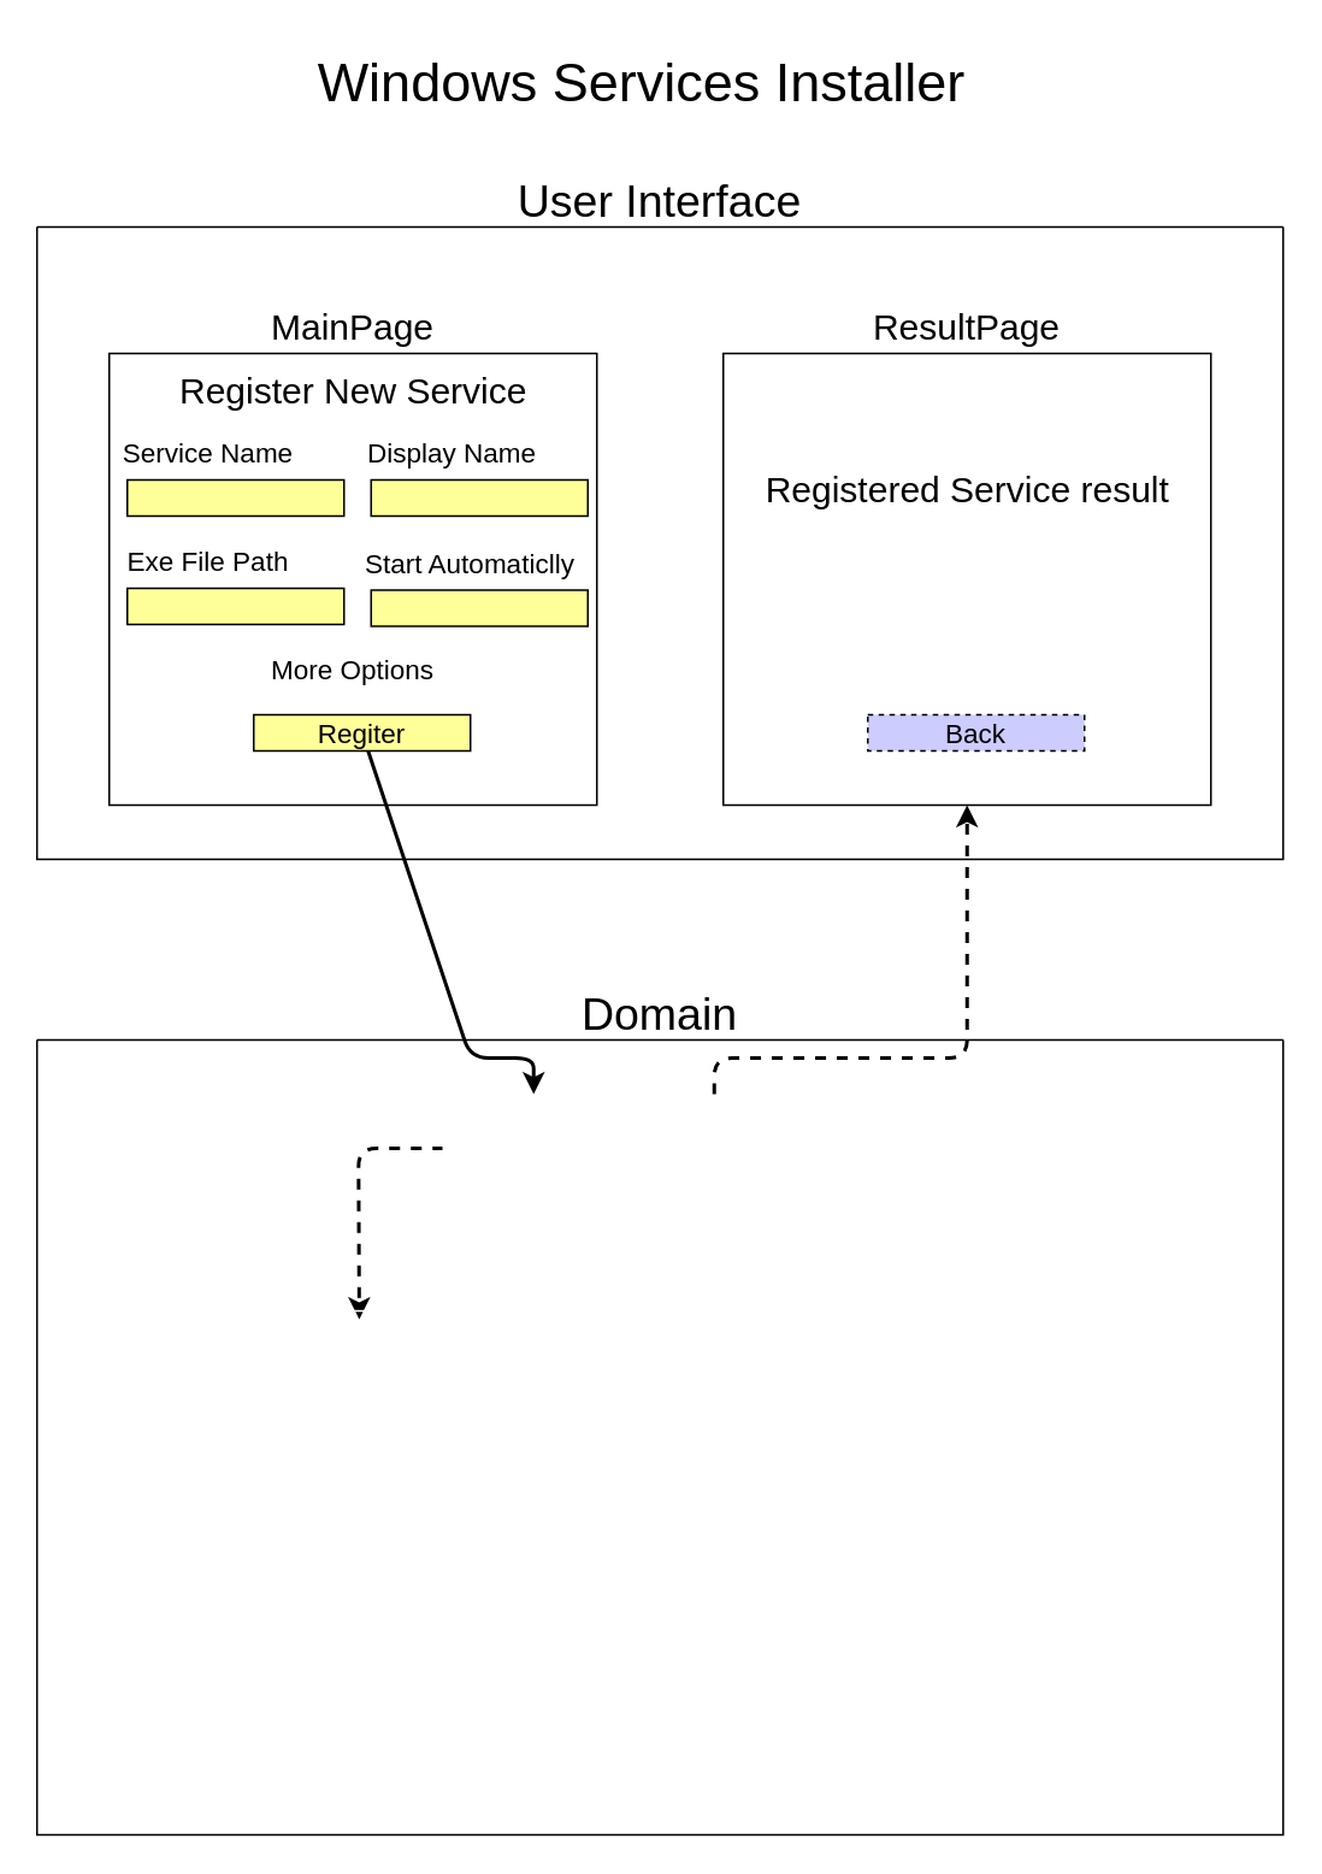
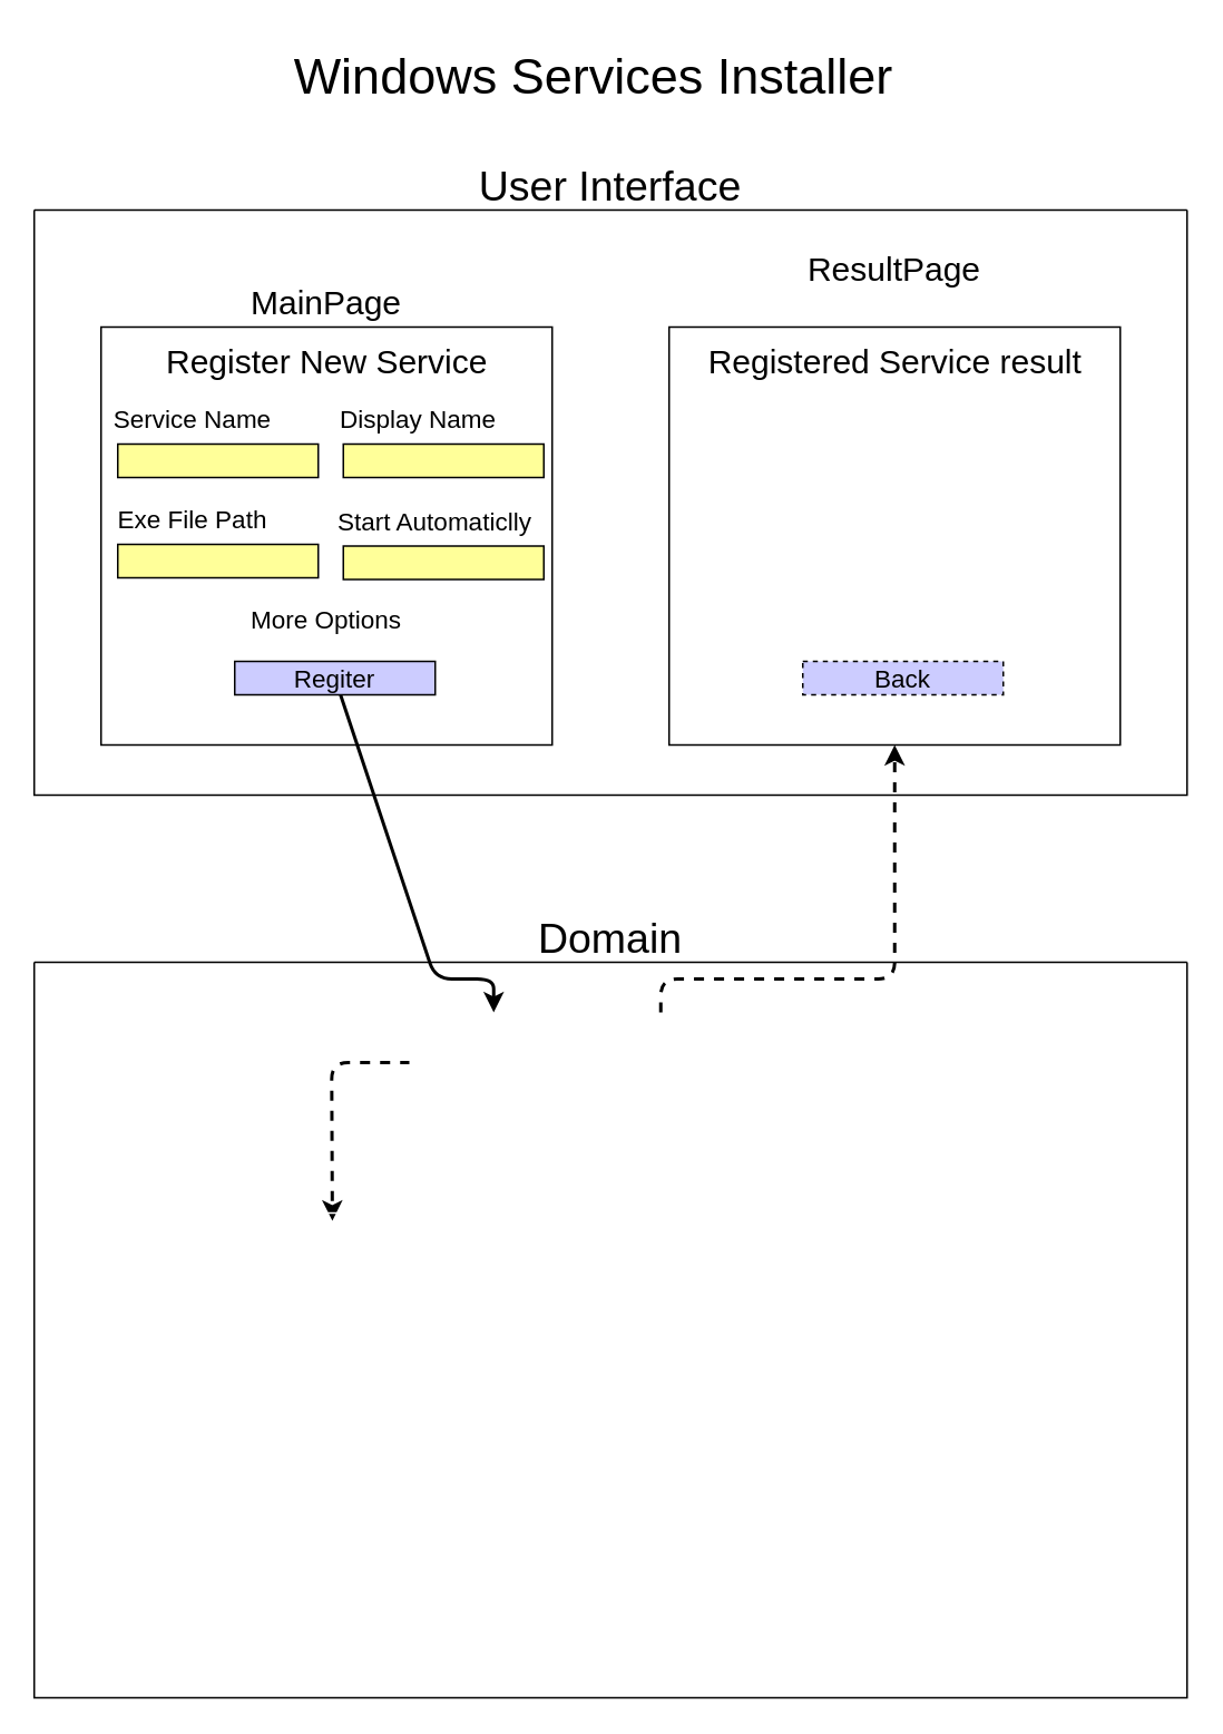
  <mxCell id="0" />
  <mxCell id="1" parent="0" />
  <mxCell id="2" value="Windows Services Installer" style="text;html=1;strokeColor=none;fillColor=none;align=center;verticalAlign=middle;whiteSpace=wrap;rounded=0;fontSize=30;" parent="1" vertex="1"><mxGeometry x="155" y="20" width="400" height="50" as="geometry" /></mxCell>
  <mxCell id="3" value="" style="swimlane;startSize=0;fontSize=20;" parent="1" vertex="1"><mxGeometry x="20" y="125" width="690" height="350" as="geometry" /></mxCell>
  <mxCell id="4" value="" style="rounded=0;whiteSpace=wrap;html=1;fontSize=20;" parent="3" vertex="1"><mxGeometry x="40" y="70" width="270" height="250" as="geometry" /></mxCell>
  <mxCell id="5" value="MainPage" style="text;html=1;strokeColor=none;fillColor=none;align=center;verticalAlign=middle;whiteSpace=wrap;rounded=0;fontSize=20;" parent="3" vertex="1"><mxGeometry x="110" y="40" width="130" height="30" as="geometry" /></mxCell>
  <mxCell id="6" value="Register New Service" style="text;html=1;strokeColor=none;fillColor=none;align=center;verticalAlign=middle;whiteSpace=wrap;rounded=0;fontSize=20;" parent="3" vertex="1"><mxGeometry x="67.5" y="70" width="215" height="40" as="geometry" /></mxCell>
  <mxCell id="7" value="Service Name" style="text;html=1;strokeColor=none;fillColor=none;align=center;verticalAlign=middle;whiteSpace=wrap;rounded=0;fontSize=15;" parent="3" vertex="1"><mxGeometry x="40" y="110" width="110" height="30" as="geometry" /></mxCell>
  <mxCell id="8" value="" style="rounded=0;whiteSpace=wrap;html=1;fontSize=15;labelBackgroundColor=#FFFFFF;fillColor=#FFFF99;" parent="3" vertex="1"><mxGeometry x="50" y="140" width="120" height="20" as="geometry" /></mxCell>
  <mxCell id="9" value="Exe File Path" style="text;html=1;strokeColor=none;fillColor=none;align=center;verticalAlign=middle;whiteSpace=wrap;rounded=0;fontSize=15;" parent="3" vertex="1"><mxGeometry x="40" y="170" width="110" height="30" as="geometry" /></mxCell>
  <mxCell id="10" value="" style="rounded=0;whiteSpace=wrap;html=1;fontSize=15;labelBackgroundColor=#FFFFFF;fillColor=#FFFF99;" parent="3" vertex="1"><mxGeometry x="50" y="200" width="120" height="20" as="geometry" /></mxCell>
  <mxCell id="11" value="Display Name" style="text;html=1;strokeColor=none;fillColor=none;align=center;verticalAlign=middle;whiteSpace=wrap;rounded=0;fontSize=15;" parent="3" vertex="1"><mxGeometry x="175" y="110" width="110" height="30" as="geometry" /></mxCell>
  <mxCell id="12" value="" style="rounded=0;whiteSpace=wrap;html=1;fontSize=15;labelBackgroundColor=#FFFFFF;fillColor=#FFFF99;" parent="3" vertex="1"><mxGeometry x="185" y="140" width="120" height="20" as="geometry" /></mxCell>
  <mxCell id="13" value="Start Automaticlly" style="text;html=1;strokeColor=none;fillColor=none;align=center;verticalAlign=middle;whiteSpace=wrap;rounded=0;fontSize=15;" parent="3" vertex="1"><mxGeometry x="175" y="171" width="130" height="30" as="geometry" /></mxCell>
  <mxCell id="14" value="" style="rounded=0;whiteSpace=wrap;html=1;fontSize=15;labelBackgroundColor=#FFFFFF;fillColor=#FFFF99;" parent="3" vertex="1"><mxGeometry x="185" y="201" width="120" height="20" as="geometry" /></mxCell>
  <mxCell id="15" value="More Options" style="text;html=1;strokeColor=none;fillColor=none;align=center;verticalAlign=middle;whiteSpace=wrap;rounded=0;fontSize=15;" parent="3" vertex="1"><mxGeometry x="120" y="230" width="110" height="30" as="geometry" /></mxCell>
- <mxCell id="16" value="Regiter" style="rounded=0;whiteSpace=wrap;html=1;fontSize=15;labelBackgroundColor=none;fillColor=#ffff99;fontColor=#000000;" parent="3" vertex="1"><mxGeometry x="120" y="270" width="120" height="20" as="geometry" /></mxCell>
+ <mxCell id="16" value="Regiter" style="rounded=0;whiteSpace=wrap;html=1;fontSize=15;labelBackgroundColor=none;fillColor=#CCCCFF;fontColor=#000000;" parent="3" vertex="1"><mxGeometry x="120" y="270" width="120" height="20" as="geometry" /></mxCell>
  <mxCell id="17" value="" style="rounded=0;whiteSpace=wrap;html=1;fontSize=20;" parent="3" vertex="1"><mxGeometry x="380" y="70" width="270" height="250" as="geometry" /></mxCell>
- <mxCell id="18" value="ResultPage" style="text;html=1;strokeColor=none;fillColor=none;align=center;verticalAlign=middle;whiteSpace=wrap;rounded=0;fontSize=20;" parent="3" vertex="1"><mxGeometry x="450" y="40" width="130" height="30" as="geometry" /></mxCell>
- <mxCell id="19" value="Registered Service result" style="text;html=1;strokeColor=none;fillColor=none;align=center;verticalAlign=middle;whiteSpace=wrap;rounded=0;fontSize=20;" parent="3" vertex="1"><mxGeometry x="393.75" y="125" width="242.5" height="40" as="geometry" /></mxCell>
+ <mxCell id="18" value="ResultPage" style="text;html=1;strokeColor=none;fillColor=none;align=center;verticalAlign=middle;whiteSpace=wrap;rounded=0;fontSize=20;" parent="3" vertex="1"><mxGeometry x="450" y="20" width="130" height="30" as="geometry" /></mxCell>
+ <mxCell id="19" value="Registered Service result" style="text;html=1;strokeColor=none;fillColor=none;align=center;verticalAlign=middle;whiteSpace=wrap;rounded=0;fontSize=20;" parent="3" vertex="1"><mxGeometry x="393.75" y="70" width="242.5" height="40" as="geometry" /></mxCell>
  <mxCell id="20" value="Back" style="rounded=0;whiteSpace=wrap;html=1;fontSize=15;labelBackgroundColor=none;fillColor=#CCCCFF;fontColor=#000000;dashed=1;" parent="3" vertex="1"><mxGeometry x="460" y="270" width="120" height="20" as="geometry" /></mxCell>
  <mxCell id="21" value="Result Data" style="text;html=1;strokeColor=none;fillColor=none;align=center;verticalAlign=middle;whiteSpace=wrap;rounded=0;labelBackgroundColor=none;fontSize=25;fontColor=#FFFFFF;" parent="3" vertex="1"><mxGeometry x="435" y="180" width="160" height="40" as="geometry" /></mxCell>
  <mxCell id="22" value="User Interface" style="text;html=1;strokeColor=none;fillColor=none;align=center;verticalAlign=middle;whiteSpace=wrap;rounded=0;fontSize=25;" parent="1" vertex="1"><mxGeometry x="285" y="95" width="160" height="30" as="geometry" /></mxCell>
  <mxCell id="23" value="" style="swimlane;startSize=0;labelBackgroundColor=none;fontSize=15;fontColor=#000000;fillColor=#CCCCFF;" parent="1" vertex="1"><mxGeometry x="20" y="575" width="690" height="440" as="geometry" /></mxCell>
  <mxCell id="24" style="edgeStyle=none;html=1;entryX=0.042;entryY=1.156;entryDx=0;entryDy=0;entryPerimeter=0;strokeWidth=2;fontSize=25;fontColor=#FFFFFF;dashed=1;" parent="23" source="25" target="31" edge="1"><mxGeometry relative="1" as="geometry"><Array as="points"><mxPoint x="178" y="60" /></Array></mxGeometry></mxCell>
  <mxCell id="25" value="ServiceManager" style="rounded=0;whiteSpace=wrap;html=1;labelBackgroundColor=none;fontSize=25;fontColor=#FFFFFF;fillColor=none;strokeColor=#FFFFFF;" parent="23" vertex="1"><mxGeometry x="225" y="30" width="200" height="60" as="geometry" /></mxCell>
  <mxCell id="26" value="" style="swimlane;startSize=0;labelBackgroundColor=none;strokeColor=#FFFFFF;fontSize=25;fontColor=#FFFFFF;fillColor=none;" parent="23" vertex="1"><mxGeometry x="20" y="150" width="640" height="270" as="geometry" /></mxCell>
  <mxCell id="27" value="PowerShellManager" style="rounded=0;whiteSpace=wrap;html=1;labelBackgroundColor=none;strokeColor=#FFFFFF;fontSize=25;fontColor=#FFFFFF;fillColor=none;dashed=1;" parent="26" vertex="1"><mxGeometry x="10" y="40" width="240" height="60" as="geometry" /></mxCell>
  <mxCell id="28" value="ServiceProcessManager" style="rounded=0;whiteSpace=wrap;html=1;labelBackgroundColor=none;strokeColor=#FFFFFF;fontSize=25;fontColor=#FFFFFF;fillColor=none;" parent="26" vertex="1"><mxGeometry x="340" y="40" width="290" height="60" as="geometry" /></mxCell>
  <mxCell id="29" value="InteropServicesManager" style="rounded=0;whiteSpace=wrap;html=1;labelBackgroundColor=none;strokeColor=#FFFFFF;fontSize=25;fontColor=#FFFFFF;fillColor=none;" parent="26" vertex="1"><mxGeometry x="345" y="130" width="290" height="60" as="geometry" /></mxCell>
  <mxCell id="30" value="CmdPromptManager" style="rounded=0;whiteSpace=wrap;html=1;labelBackgroundColor=none;strokeColor=#FFFFFF;fontSize=25;fontColor=#FFFFFF;fillColor=none;" parent="26" vertex="1"><mxGeometry x="10" y="120" width="240" height="60" as="geometry" /></mxCell>
  <mxCell id="31" value="Service Install options" style="text;html=1;strokeColor=none;fillColor=none;align=center;verticalAlign=middle;whiteSpace=wrap;rounded=0;labelBackgroundColor=none;fontSize=25;fontColor=#FFFFFF;" parent="23" vertex="1"><mxGeometry x="165" y="120" width="320" height="30" as="geometry" /></mxCell>
  <mxCell id="32" value="Domain" style="text;html=1;strokeColor=none;fillColor=none;align=center;verticalAlign=middle;whiteSpace=wrap;rounded=0;fontSize=25;" parent="1" vertex="1"><mxGeometry x="285" y="545" width="160" height="30" as="geometry" /></mxCell>
  <mxCell id="33" style="edgeStyle=none;html=1;entryX=0.25;entryY=0;entryDx=0;entryDy=0;fontSize=25;fontColor=#FFFFFF;strokeWidth=2;dashed=0;" parent="1" source="16" target="25" edge="1"><mxGeometry relative="1" as="geometry"><Array as="points"><mxPoint x="260" y="585" /><mxPoint x="295" y="585" /></Array></mxGeometry></mxCell>
  <mxCell id="34" style="edgeStyle=none;html=1;entryX=0.5;entryY=1;entryDx=0;entryDy=0;strokeWidth=2;fontSize=25;fontColor=#FFFFFF;exitX=0.75;exitY=0;exitDx=0;exitDy=0;dashed=1;" parent="1" source="25" target="17" edge="1"><mxGeometry relative="1" as="geometry"><Array as="points"><mxPoint x="395" y="585" /><mxPoint x="535" y="585" /></Array></mxGeometry></mxCell>
